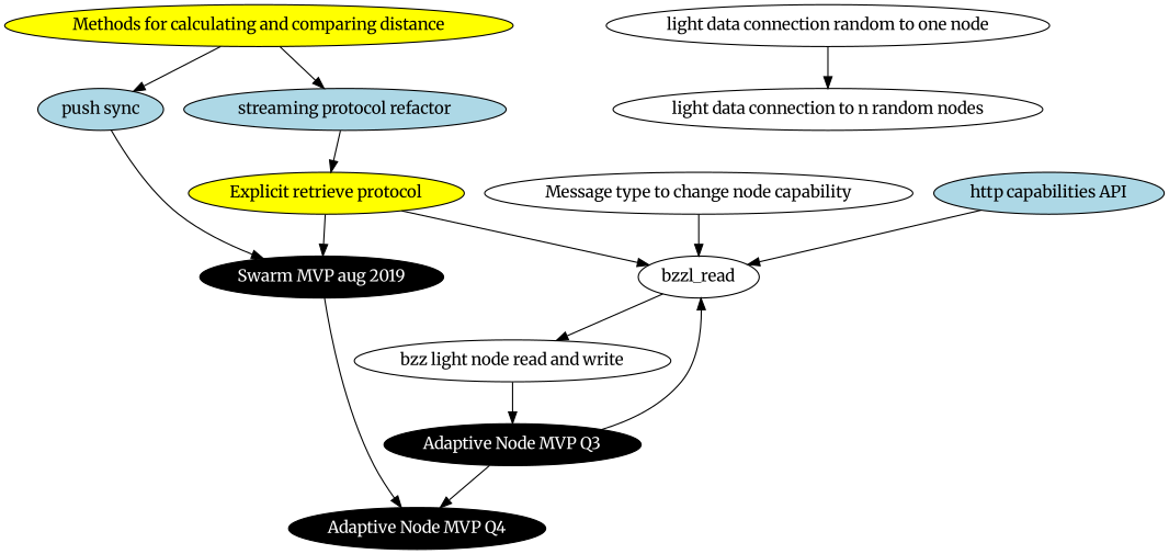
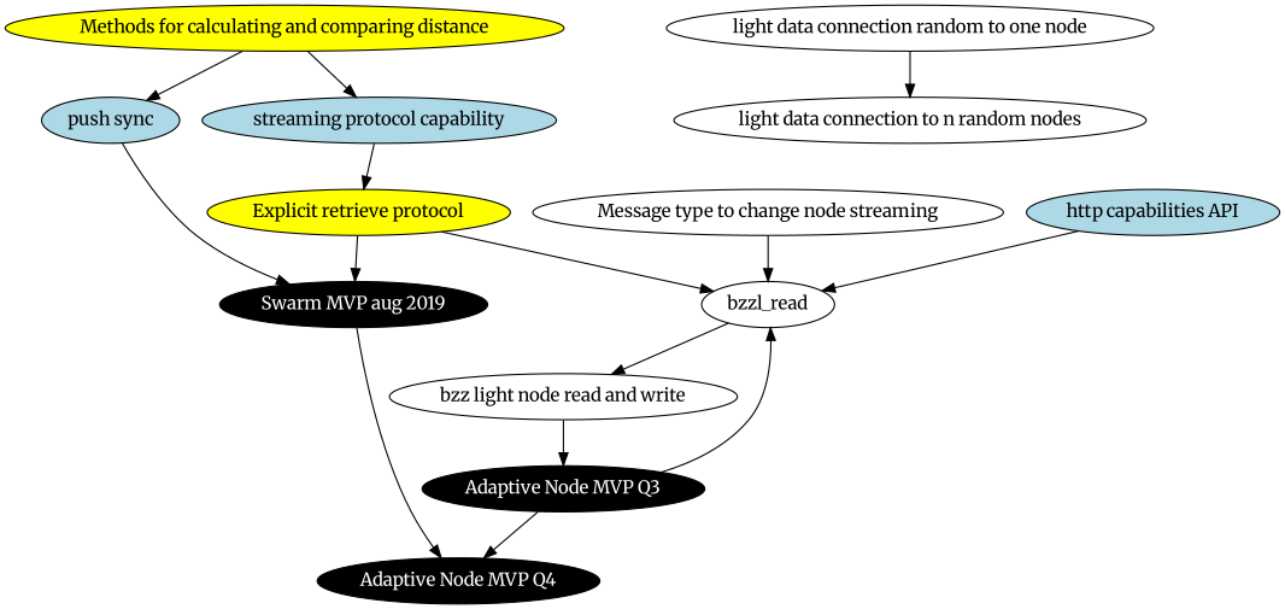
  digraph {
    fontname=Merriweather
    node [fontname=Merriweather style=filled]
    edge [fontname=Merriweather]
    n1 [fillcolor=yellow label="Methods for calculating and comparing distance"]
-   n2 [fillcolor=lightblue label="streaming protocol refactor"]
+   n2 [fillcolor=lightblue label="streaming protocol capability"]
    n3 [fillcolor=lightblue label="push sync"]
    n4 [fillcolor=yellow label="Explicit retrieve protocol"]
    n5 [fillcolor=black fontcolor=white label="Swarm MVP aug 2019"]
    bzzl_read [style=""]
    n7 [fillcolor=black fontcolor=white label="Adaptive Node MVP Q4"]
    n8 [label="bzz light node read and write" style=""]
    n9 [fillcolor=black fontcolor=white label="Adaptive Node MVP Q3"]
    n10 [label="light data connection random to one node" style=""]
    n11 [label="light data connection to n random nodes" style=""]
-   n12 [label="Message type to change node capability" style=""]
+   n12 [label="Message type to change node streaming" style=""]
    n13 [fillcolor=lightblue label="http capabilities API"]
    n1 -> n2
    n1 -> n3
    n2 -> n4
    n3 -> n5
    n4 -> n5
    n4 -> bzzl_read
    n5 -> n7
    bzzl_read -> n8
    n8 -> n9
    n9 -> bzzl_read
    n9 -> n7
    n10 -> n11
    n12 -> bzzl_read
    n13 -> bzzl_read
  }
